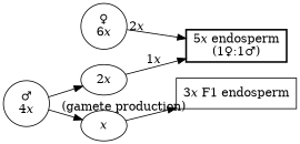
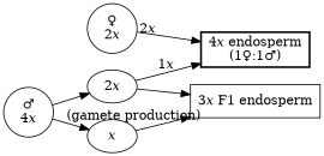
  digraph {
    rankdir=LR
-   n1 [label="♀\n6𝑥"]
-   n2 [label="5𝑥 endosperm\n(1♀:1♂)" shape=box style=bold]
+   n1 [label="♀\n2𝑥"]
+   n2 [label="4𝑥 endosperm\n(1♀:1♂)" shape=box style=bold]
    n3 [label="𝑥"]
    n4 [label="3𝑥 F1 endosperm" shape=box]
    n5 [label="♂\n4𝑥"]
    n6 [label="2𝑥"]
    n1 -> n2 [xlabel="2𝑥  "]
    n3 -> n4
    n5 -> n3 [xlabel="(gamete production)   "]
    n5 -> n6
    n6 -> n2 [label=" 1𝑥"]
+   n6 -> n4
  }
